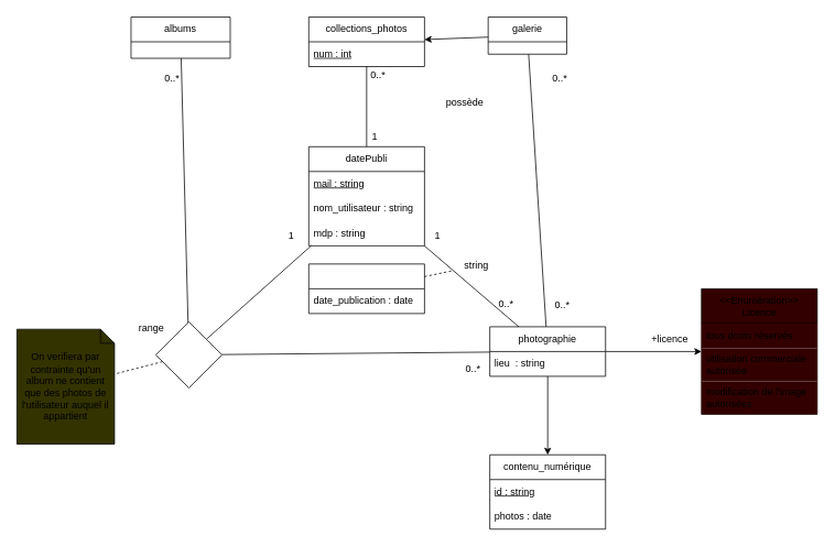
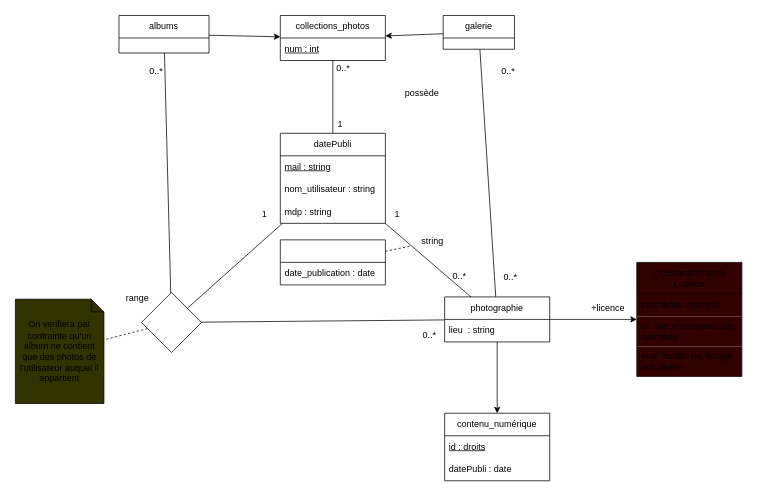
  <mxCell id="0" />
  <mxCell id="1" parent="0" />
  <mxCell id="2" style="edgeStyle=none;html=1;" edge="1" parent="1" source="3" target="43"><mxGeometry relative="1" as="geometry" /></mxCell>
  <mxCell id="3" value="photographie" style="swimlane;fontStyle=0;childLayout=stackLayout;horizontal=1;startSize=30;horizontalStack=0;resizeParent=1;resizeParentMax=0;resizeLast=0;collapsible=1;marginBottom=0;whiteSpace=wrap;html=1;" parent="1" vertex="1"><mxGeometry x="592" y="395" width="140" height="60" as="geometry" /></mxCell>
  <mxCell id="4" value="lieu&amp;nbsp;&amp;nbsp;: string" style="text;strokeColor=none;fillColor=none;align=left;verticalAlign=middle;spacingLeft=4;spacingRight=4;overflow=hidden;points=[[0,0.5],[1,0.5]];portConstraint=eastwest;rotatable=0;whiteSpace=wrap;html=1;" parent="3" vertex="1"><mxGeometry y="30" width="140" height="30" as="geometry" /></mxCell>
  <mxCell id="5" value="datePubli" style="swimlane;fontStyle=0;childLayout=stackLayout;horizontal=1;startSize=30;horizontalStack=0;resizeParent=1;resizeParentMax=0;resizeLast=0;collapsible=1;marginBottom=0;whiteSpace=wrap;html=1;" parent="1" vertex="1"><mxGeometry x="373" y="177" width="140" height="120" as="geometry" /></mxCell>
  <mxCell id="6" value="&lt;u&gt;mail : string&lt;/u&gt;" style="text;strokeColor=none;fillColor=none;align=left;verticalAlign=middle;spacingLeft=4;spacingRight=4;overflow=hidden;points=[[0,0.5],[1,0.5]];portConstraint=eastwest;rotatable=0;whiteSpace=wrap;html=1;" parent="5" vertex="1"><mxGeometry y="30" width="140" height="30" as="geometry" /></mxCell>
  <mxCell id="7" value="nom_utilisateur&amp;nbsp;: string" style="text;strokeColor=none;fillColor=none;align=left;verticalAlign=middle;spacingLeft=4;spacingRight=4;overflow=hidden;points=[[0,0.5],[1,0.5]];portConstraint=eastwest;rotatable=0;whiteSpace=wrap;html=1;" parent="5" vertex="1"><mxGeometry y="60" width="140" height="30" as="geometry" /></mxCell>
  <mxCell id="8" value="mdp : string" style="text;strokeColor=none;fillColor=none;align=left;verticalAlign=middle;spacingLeft=4;spacingRight=4;overflow=hidden;points=[[0,0.5],[1,0.5]];portConstraint=eastwest;rotatable=0;whiteSpace=wrap;html=1;" parent="5" vertex="1"><mxGeometry y="90" width="140" height="30" as="geometry" /></mxCell>
  <mxCell id="9" style="edgeStyle=none;html=1;strokeColor=default;endArrow=none;endFill=0;" parent="1" source="13" target="5" edge="1"><mxGeometry relative="1" as="geometry"><mxPoint x="342" y="147" as="sourcePoint" /><mxPoint x="394" y="223" as="targetPoint" /></mxGeometry></mxCell>
  <mxCell id="10" value="albums" style="swimlane;fontStyle=0;childLayout=stackLayout;horizontal=1;startSize=30;horizontalStack=0;resizeParent=1;resizeParentMax=0;resizeLast=0;collapsible=1;marginBottom=0;whiteSpace=wrap;html=1;" parent="1" vertex="1"><mxGeometry x="158" y="20" width="120" height="50" as="geometry" /></mxCell>
  <mxCell id="11" style="edgeStyle=none;html=1;strokeColor=default;endArrow=none;endFill=0;" parent="1" source="12" target="3" edge="1"><mxGeometry relative="1" as="geometry" /></mxCell>
  <mxCell id="12" value="galerie" style="swimlane;fontStyle=0;childLayout=stackLayout;horizontal=1;startSize=30;horizontalStack=0;resizeParent=1;resizeParentMax=0;resizeLast=0;collapsible=1;marginBottom=0;whiteSpace=wrap;html=1;" parent="1" vertex="1"><mxGeometry x="590" y="20" width="95" height="45" as="geometry" /></mxCell>
  <mxCell id="13" value="collections_photos" style="swimlane;fontStyle=0;childLayout=stackLayout;horizontal=1;startSize=30;horizontalStack=0;resizeParent=1;resizeParentMax=0;resizeLast=0;collapsible=1;marginBottom=0;whiteSpace=wrap;html=1;" parent="1" vertex="1"><mxGeometry x="373" y="20" width="140" height="60" as="geometry" /></mxCell>
  <mxCell id="14" value="&lt;u&gt;num : int&lt;/u&gt;" style="text;strokeColor=none;fillColor=none;align=left;verticalAlign=middle;spacingLeft=4;spacingRight=4;overflow=hidden;points=[[0,0.5],[1,0.5]];portConstraint=eastwest;rotatable=0;whiteSpace=wrap;html=1;" parent="13" vertex="1"><mxGeometry y="30" width="140" height="30" as="geometry" /></mxCell>
+ <mxCell id="15" value="" style="endArrow=classic;html=1;strokeColor=default;" parent="1" source="10" target="13" edge="1"><mxGeometry width="50" height="50" relative="1" as="geometry"><mxPoint x="500" y="328" as="sourcePoint" /><mxPoint x="550" y="278" as="targetPoint" /></mxGeometry></mxCell>
  <mxCell id="16" value="" style="endArrow=classic;html=1;strokeColor=default;" parent="1" source="12" target="13" edge="1"><mxGeometry width="50" height="50" relative="1" as="geometry"><mxPoint x="500" y="328" as="sourcePoint" /><mxPoint x="550" y="278" as="targetPoint" /></mxGeometry></mxCell>
  <mxCell id="17" value="possède" style="text;html=1;strokeColor=none;fillColor=none;align=center;verticalAlign=middle;whiteSpace=wrap;rounded=0;" parent="1" vertex="1"><mxGeometry x="532" y="109" width="60" height="30" as="geometry" /></mxCell>
  <mxCell id="18" value="1" style="text;html=1;strokeColor=none;fillColor=none;align=center;verticalAlign=middle;whiteSpace=wrap;rounded=0;" parent="1" vertex="1"><mxGeometry x="423" y="150" width="60" height="30" as="geometry" /></mxCell>
  <mxCell id="19" value="0..*" style="text;html=1;strokeColor=none;fillColor=none;align=center;verticalAlign=middle;whiteSpace=wrap;rounded=0;" parent="1" vertex="1"><mxGeometry x="427" y="76" width="60" height="30" as="geometry" /></mxCell>
  <mxCell id="20" value="0..*" style="text;html=1;strokeColor=none;fillColor=none;align=center;verticalAlign=middle;whiteSpace=wrap;rounded=0;" parent="1" vertex="1"><mxGeometry x="647" y="80" width="60" height="30" as="geometry" /></mxCell>
  <mxCell id="21" value="0..*" style="text;html=1;strokeColor=none;fillColor=none;align=center;verticalAlign=middle;whiteSpace=wrap;rounded=0;" parent="1" vertex="1"><mxGeometry x="650" y="354" width="60" height="30" as="geometry" /></mxCell>
  <mxCell id="22" style="edgeStyle=none;html=1;endArrow=none;endFill=0;" parent="1" source="5" target="3" edge="1"><mxGeometry relative="1" as="geometry"><mxPoint x="144" y="482.449" as="sourcePoint" /><mxPoint x="316" y="483.551" as="targetPoint" /></mxGeometry></mxCell>
  <mxCell id="23" value="string" style="text;html=1;strokeColor=none;fillColor=none;align=center;verticalAlign=middle;whiteSpace=wrap;rounded=0;" parent="1" vertex="1"><mxGeometry x="546" y="306" width="60" height="30" as="geometry" /></mxCell>
  <mxCell id="24" value="" style="swimlane;fontStyle=0;childLayout=stackLayout;horizontal=1;startSize=30;horizontalStack=0;resizeParent=1;resizeParentMax=0;resizeLast=0;collapsible=1;marginBottom=0;whiteSpace=wrap;html=1;" parent="1" vertex="1"><mxGeometry x="373" y="319" width="140" height="60" as="geometry" /></mxCell>
  <mxCell id="25" value="date_publication : date" style="text;strokeColor=none;fillColor=none;align=left;verticalAlign=middle;spacingLeft=4;spacingRight=4;overflow=hidden;points=[[0,0.5],[1,0.5]];portConstraint=eastwest;rotatable=0;whiteSpace=wrap;html=1;" parent="24" vertex="1"><mxGeometry y="30" width="140" height="30" as="geometry" /></mxCell>
  <mxCell id="26" value="" style="endArrow=none;dashed=1;html=1;" parent="1" source="24" target="23" edge="1"><mxGeometry width="50" height="50" relative="1" as="geometry"><mxPoint x="84" y="704" as="sourcePoint" /><mxPoint x="234" y="704" as="targetPoint" /></mxGeometry></mxCell>
  <mxCell id="27" value="1" style="text;html=1;strokeColor=none;fillColor=none;align=center;verticalAlign=middle;whiteSpace=wrap;rounded=0;" parent="1" vertex="1"><mxGeometry x="499" y="270" width="60" height="30" as="geometry" /></mxCell>
  <mxCell id="28" value="0..*" style="text;html=1;strokeColor=none;fillColor=none;align=center;verticalAlign=middle;whiteSpace=wrap;rounded=0;" parent="1" vertex="1"><mxGeometry x="582" y="353" width="60" height="30" as="geometry" /></mxCell>
  <mxCell id="29" style="edgeStyle=none;html=1;strokeColor=default;endArrow=none;endFill=0;" parent="1" source="32" target="3" edge="1"><mxGeometry relative="1" as="geometry" /></mxCell>
  <mxCell id="30" style="edgeStyle=none;html=1;strokeColor=default;endArrow=none;endFill=0;" parent="1" source="32" target="10" edge="1"><mxGeometry relative="1" as="geometry" /></mxCell>
  <mxCell id="31" style="edgeStyle=none;html=1;strokeColor=default;endArrow=none;endFill=0;" parent="1" source="32" target="5" edge="1"><mxGeometry relative="1" as="geometry" /></mxCell>
  <mxCell id="32" value="" style="rhombus;whiteSpace=wrap;html=1;strokeColor=default;" parent="1" vertex="1"><mxGeometry x="188" y="389" width="80" height="80" as="geometry" /></mxCell>
  <mxCell id="33" value="1" style="text;html=1;strokeColor=none;fillColor=none;align=center;verticalAlign=middle;whiteSpace=wrap;rounded=0;" parent="1" vertex="1"><mxGeometry x="322" y="270" width="60" height="30" as="geometry" /></mxCell>
  <mxCell id="34" value="0..*" style="text;html=1;strokeColor=none;fillColor=none;align=center;verticalAlign=middle;whiteSpace=wrap;rounded=0;" parent="1" vertex="1"><mxGeometry x="178" y="80" width="60" height="30" as="geometry" /></mxCell>
  <mxCell id="35" value="0..*" style="text;html=1;strokeColor=none;fillColor=none;align=center;verticalAlign=middle;whiteSpace=wrap;rounded=0;" parent="1" vertex="1"><mxGeometry x="542" y="431" width="60" height="30" as="geometry" /></mxCell>
  <mxCell id="36" value="range" style="text;html=1;strokeColor=none;fillColor=none;align=center;verticalAlign=middle;whiteSpace=wrap;rounded=0;" parent="1" vertex="1"><mxGeometry x="153" y="382" width="60" height="30" as="geometry" /></mxCell>
  <mxCell id="37" value="On verifiera par contrainte qu'un album ne contient que des photos de l'utilisateur auquel il appartient" style="shape=note;whiteSpace=wrap;html=1;backgroundOutline=1;darkOpacity=0.05;strokeColor=default;size=17;fillColor=#333300;" parent="1" vertex="1"><mxGeometry x="20" y="398" width="118" height="139" as="geometry" /></mxCell>
  <mxCell id="38" value="" style="endArrow=none;dashed=1;html=1;strokeColor=default;" parent="1" source="32" target="37" edge="1"><mxGeometry width="50" height="50" relative="1" as="geometry"><mxPoint x="378" y="246" as="sourcePoint" /><mxPoint x="428" y="196" as="targetPoint" /></mxGeometry></mxCell>
  <mxCell id="39" value="&amp;lt;&amp;lt;Enumération&amp;gt;&amp;gt;&lt;br&gt;Licence" style="swimlane;fontStyle=0;childLayout=stackLayout;horizontal=1;startSize=42;horizontalStack=0;resizeParent=1;resizeParentMax=0;resizeLast=0;collapsible=1;marginBottom=0;whiteSpace=wrap;html=1;fillColor=#330000;" vertex="1" parent="1"><mxGeometry x="848" y="349" width="140" height="152" as="geometry" /></mxCell>
  <mxCell id="40" value="tous droits réservés" style="text;strokeColor=none;fillColor=#330000;align=left;verticalAlign=middle;spacingLeft=4;spacingRight=4;overflow=hidden;points=[[0,0.5],[1,0.5]];portConstraint=eastwest;rotatable=0;whiteSpace=wrap;html=1;" vertex="1" parent="39"><mxGeometry y="42" width="140" height="30" as="geometry" /></mxCell>
  <mxCell id="41" value="utilisation commerciale autorisée" style="text;strokeColor=none;fillColor=#330000;align=left;verticalAlign=middle;spacingLeft=4;spacingRight=4;overflow=hidden;points=[[0,0.5],[1,0.5]];portConstraint=eastwest;rotatable=0;whiteSpace=wrap;html=1;" vertex="1" parent="39"><mxGeometry y="72" width="140" height="40" as="geometry" /></mxCell>
  <mxCell id="42" value="modification de l'image autorisées" style="text;strokeColor=none;fillColor=#330000;align=left;verticalAlign=middle;spacingLeft=4;spacingRight=4;overflow=hidden;points=[[0,0.5],[1,0.5]];portConstraint=eastwest;rotatable=0;whiteSpace=wrap;html=1;" vertex="1" parent="39"><mxGeometry y="112" width="140" height="40" as="geometry" /></mxCell>
  <mxCell id="43" value="contenu_numérique" style="swimlane;fontStyle=0;childLayout=stackLayout;horizontal=1;startSize=30;horizontalStack=0;resizeParent=1;resizeParentMax=0;resizeLast=0;collapsible=1;marginBottom=0;whiteSpace=wrap;html=1;" vertex="1" parent="1"><mxGeometry x="592" y="550" width="140" height="90" as="geometry" /></mxCell>
- <mxCell id="44" value="&lt;u&gt;id : string&lt;/u&gt;" style="text;strokeColor=none;fillColor=none;align=left;verticalAlign=middle;spacingLeft=4;spacingRight=4;overflow=hidden;points=[[0,0.5],[1,0.5]];portConstraint=eastwest;rotatable=0;whiteSpace=wrap;html=1;" vertex="1" parent="43"><mxGeometry y="30" width="140" height="30" as="geometry" /></mxCell>
- <mxCell id="45" value="photos : date" style="text;strokeColor=none;fillColor=none;align=left;verticalAlign=middle;spacingLeft=4;spacingRight=4;overflow=hidden;points=[[0,0.5],[1,0.5]];portConstraint=eastwest;rotatable=0;whiteSpace=wrap;html=1;" vertex="1" parent="43"><mxGeometry y="60" width="140" height="30" as="geometry" /></mxCell>
+ <mxCell id="44" value="&lt;u&gt;id : droits&lt;/u&gt;" style="text;strokeColor=none;fillColor=none;align=left;verticalAlign=middle;spacingLeft=4;spacingRight=4;overflow=hidden;points=[[0,0.5],[1,0.5]];portConstraint=eastwest;rotatable=0;whiteSpace=wrap;html=1;" vertex="1" parent="43"><mxGeometry y="30" width="140" height="30" as="geometry" /></mxCell>
+ <mxCell id="45" value="datePubli : date" style="text;strokeColor=none;fillColor=none;align=left;verticalAlign=middle;spacingLeft=4;spacingRight=4;overflow=hidden;points=[[0,0.5],[1,0.5]];portConstraint=eastwest;rotatable=0;whiteSpace=wrap;html=1;" vertex="1" parent="43"><mxGeometry y="60" width="140" height="30" as="geometry" /></mxCell>
  <mxCell id="46" value="+licence" style="text;html=1;strokeColor=none;fillColor=none;align=center;verticalAlign=middle;whiteSpace=wrap;rounded=0;shadow=0;glass=0;sketch=0;" vertex="1" parent="1"><mxGeometry x="780" y="395" width="60" height="30" as="geometry" /></mxCell>
  <mxCell id="47" style="edgeStyle=none;html=1;" edge="1" parent="1" source="3" target="39"><mxGeometry relative="1" as="geometry" /></mxCell>
